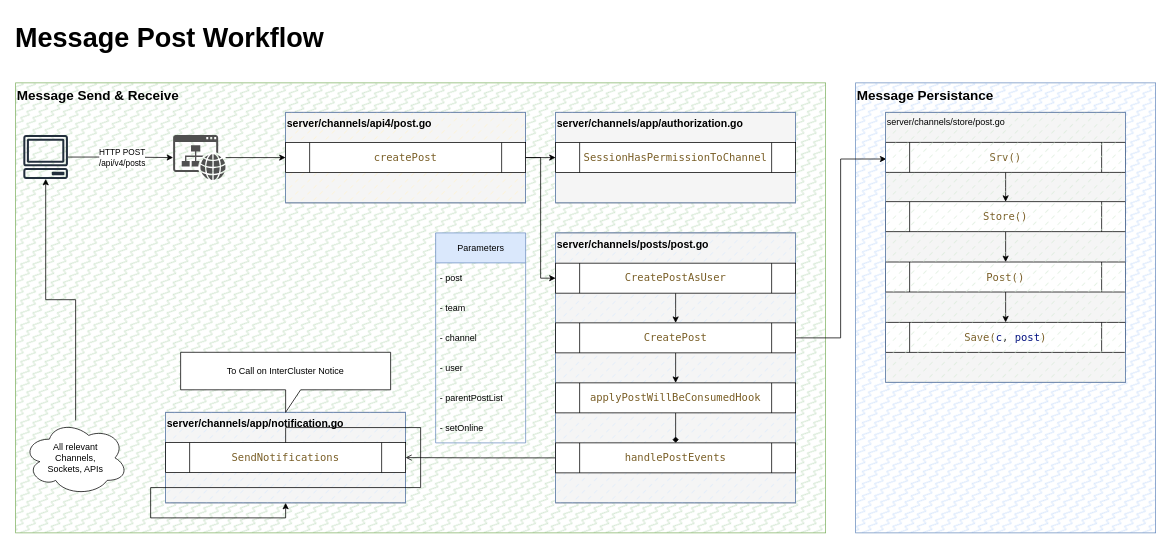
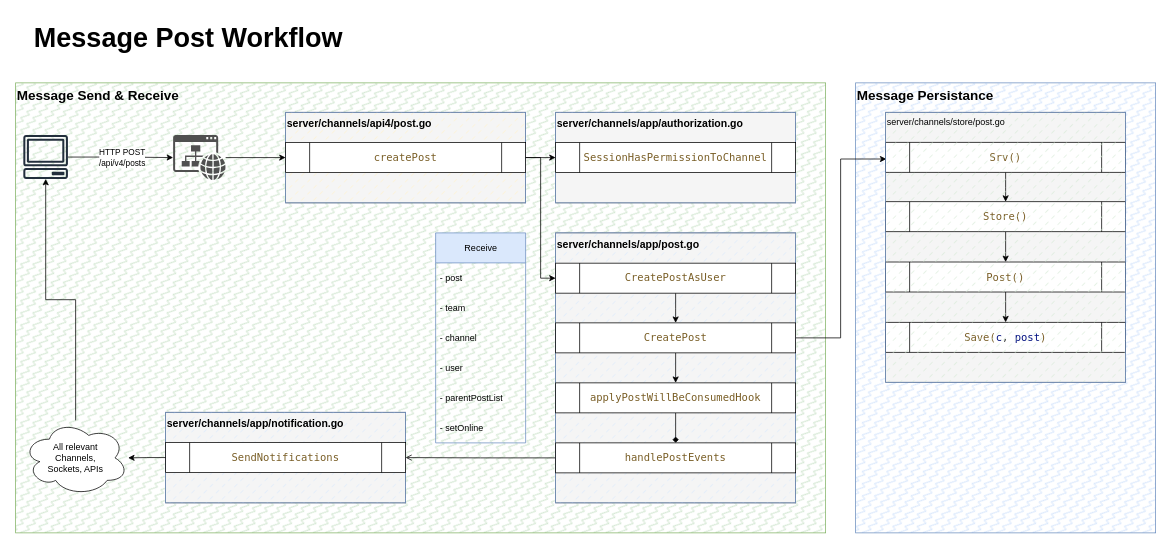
  <mxCell id="0" />
  <mxCell id="1" parent="0" />
  <mxCell id="2" value="Message Persistance" style="rounded=0;whiteSpace=wrap;html=1;fillColor=#dae8fc;strokeColor=#6c8ebf;fillStyle=zigzag-line;fontSize=18;fontStyle=1;verticalAlign=top;align=left;" vertex="1" parent="1"><mxGeometry x="1140" y="110" width="400" height="600" as="geometry" /></mxCell>
  <mxCell id="3" value="&lt;font style=&quot;font-size: 18px;&quot;&gt;&lt;b&gt;Message Send &amp;amp; Receive&lt;/b&gt;&lt;/font&gt;" style="rounded=0;whiteSpace=wrap;html=1;fillColor=#d5e8d4;strokeColor=#82b366;fillStyle=zigzag-line;align=left;verticalAlign=top;" vertex="1" parent="1"><mxGeometry x="20" y="110" width="1080" height="600" as="geometry" /></mxCell>
  <mxCell id="4" value="" style="edgeStyle=orthogonalEdgeStyle;rounded=0;orthogonalLoop=1;jettySize=auto;html=1;" edge="1" parent="1" source="6" target="8"><mxGeometry relative="1" as="geometry" /></mxCell>
  <mxCell id="5" value="HTTP POST&lt;div&gt;/api/v4/posts&lt;/div&gt;" style="edgeLabel;html=1;align=center;verticalAlign=middle;resizable=0;points=[];" vertex="1" connectable="0" parent="4"><mxGeometry x="0.025" relative="1" as="geometry"><mxPoint as="offset" /></mxGeometry></mxCell>
  <mxCell id="6" value="" style="sketch=0;outlineConnect=0;fontColor=#232F3E;gradientColor=none;fillColor=#232F3D;strokeColor=none;dashed=0;verticalLabelPosition=bottom;verticalAlign=top;align=center;html=1;fontSize=12;fontStyle=0;aspect=fixed;pointerEvents=1;shape=mxgraph.aws4.client;" vertex="1" parent="1"><mxGeometry x="30" y="179.61" width="60" height="58.46" as="geometry" /></mxCell>
  <mxCell id="7" value="" style="edgeStyle=orthogonalEdgeStyle;rounded=0;orthogonalLoop=1;jettySize=auto;html=1;" edge="1" parent="1" source="8" target="20"><mxGeometry relative="1" as="geometry" /></mxCell>
  <mxCell id="8" value="" style="sketch=0;pointerEvents=1;shadow=0;dashed=0;html=1;strokeColor=none;fillColor=#505050;labelPosition=center;verticalLabelPosition=bottom;verticalAlign=top;outlineConnect=0;align=center;shape=mxgraph.office.concepts.website;" vertex="1" parent="1"><mxGeometry x="230" y="179.61" width="70" height="60" as="geometry" /></mxCell>
  <mxCell id="9" style="edgeStyle=orthogonalEdgeStyle;rounded=0;orthogonalLoop=1;jettySize=auto;html=1;exitX=0.5;exitY=1;exitDx=0;exitDy=0;verticalAlign=middle;" edge="1" parent="1"><mxGeometry relative="1" as="geometry"><mxPoint x="420" y="250" as="sourcePoint" /><mxPoint x="420" y="250" as="targetPoint" /></mxGeometry></mxCell>
- <mxCell id="10" value="Message Post Workflow" style="text;html=1;align=center;verticalAlign=middle;resizable=0;points=[];autosize=1;strokeColor=none;fillColor=none;fontSize=36;fontStyle=1" vertex="1" parent="1"><mxGeometry x="20" y="20" width="410" height="60" as="geometry" /></mxCell>
- <mxCell id="11" value="Parameters" style="swimlane;fontStyle=0;childLayout=stackLayout;horizontal=1;startSize=40;fillColor=#dae8fc;horizontalStack=0;resizeParent=1;resizeParentMax=0;resizeLast=0;collapsible=1;marginBottom=0;html=1;strokeColor=#6c8ebf;" vertex="1" parent="1"><mxGeometry x="580" y="310" width="120" height="280" as="geometry"><mxRectangle x="600" y="720" width="120" height="40" as="alternateBounds" /></mxGeometry></mxCell>
+ <mxCell id="10" value="Message Post Workflow" style="text;html=1;align=center;verticalAlign=middle;resizable=0;points=[];autosize=1;strokeColor=none;fillColor=none;fontSize=36;fontStyle=1" vertex="1" parent="1"><mxGeometry x="45" y="20" width="410" height="60" as="geometry" /></mxCell>
+ <mxCell id="11" value="Receive" style="swimlane;fontStyle=0;childLayout=stackLayout;horizontal=1;startSize=40;fillColor=#dae8fc;horizontalStack=0;resizeParent=1;resizeParentMax=0;resizeLast=0;collapsible=1;marginBottom=0;html=1;strokeColor=#6c8ebf;" vertex="1" parent="1"><mxGeometry x="580" y="310" width="120" height="280" as="geometry"><mxRectangle x="600" y="720" width="120" height="40" as="alternateBounds" /></mxGeometry></mxCell>
  <mxCell id="12" value="- post" style="text;align=left;verticalAlign=middle;spacingLeft=4;spacingRight=4;overflow=hidden;rotatable=0;points=[[0,0.5],[1,0.5]];portConstraint=eastwest;whiteSpace=wrap;html=1;" vertex="1" parent="11"><mxGeometry y="40" width="120" height="40" as="geometry" /></mxCell>
  <mxCell id="13" value="- team" style="text;align=left;verticalAlign=middle;spacingLeft=4;spacingRight=4;overflow=hidden;rotatable=0;points=[[0,0.5],[1,0.5]];portConstraint=eastwest;whiteSpace=wrap;html=1;" vertex="1" parent="11"><mxGeometry y="80" width="120" height="40" as="geometry" /></mxCell>
  <mxCell id="14" value="- channel" style="text;align=left;verticalAlign=middle;spacingLeft=4;spacingRight=4;overflow=hidden;rotatable=0;points=[[0,0.5],[1,0.5]];portConstraint=eastwest;whiteSpace=wrap;html=1;" vertex="1" parent="11"><mxGeometry y="120" width="120" height="40" as="geometry" /></mxCell>
  <mxCell id="15" value="- user" style="text;align=left;verticalAlign=middle;spacingLeft=4;spacingRight=4;overflow=hidden;rotatable=0;points=[[0,0.5],[1,0.5]];portConstraint=eastwest;whiteSpace=wrap;html=1;" vertex="1" parent="11"><mxGeometry y="160" width="120" height="40" as="geometry" /></mxCell>
  <mxCell id="16" value="- parentPostList" style="text;align=left;verticalAlign=middle;spacingLeft=4;spacingRight=4;overflow=hidden;rotatable=0;points=[[0,0.5],[1,0.5]];portConstraint=eastwest;whiteSpace=wrap;html=1;" vertex="1" parent="11"><mxGeometry y="200" width="120" height="40" as="geometry" /></mxCell>
  <mxCell id="17" value="- setOnline" style="text;align=left;verticalAlign=middle;spacingLeft=4;spacingRight=4;overflow=hidden;rotatable=0;points=[[0,0.5],[1,0.5]];portConstraint=eastwest;whiteSpace=wrap;html=1;" vertex="1" parent="11"><mxGeometry y="240" width="120" height="40" as="geometry" /></mxCell>
  <mxCell id="18" value="" style="group;fillColor=#f5f5f5;fontColor=#333333;strokeColor=#666666;" vertex="1" connectable="0" parent="1"><mxGeometry x="380" y="149.23" width="320" height="120.77" as="geometry" /></mxCell>
  <mxCell id="19" value="&lt;span style=&quot;text-wrap: nowrap;&quot;&gt;&lt;font style=&quot;font-size: 14px;&quot;&gt;&lt;b&gt;server/channels/api4/post.go&lt;/b&gt;&lt;/font&gt;&lt;/span&gt;" style="whiteSpace=wrap;html=1;fillStyle=dashed;fillColor=#fff2cc;strokeColor=#6c8ebf;verticalAlign=top;align=left;" vertex="1" parent="18"><mxGeometry width="320" height="120.77" as="geometry" /></mxCell>
  <mxCell id="20" value="&lt;span style=&quot;color: rgb(121, 94, 38); font-family: &amp;quot;Droid Sans Mono&amp;quot;, &amp;quot;monospace&amp;quot;, monospace; font-size: 14px; text-align: left; white-space: pre; background-color: rgb(255, 255, 255);&quot;&gt;createPost&lt;/span&gt;" style="shape=process;whiteSpace=wrap;html=1;backgroundOutline=1;" vertex="1" parent="18"><mxGeometry y="40.39" width="320" height="40.0" as="geometry" /></mxCell>
  <mxCell id="21" value="" style="group;fillColor=#f5f5f5;fontColor=#333333;strokeColor=#666666;" vertex="1" connectable="0" parent="1"><mxGeometry x="740" y="149.23" width="320" height="120.77" as="geometry" /></mxCell>
  <mxCell id="22" value="&lt;span style=&quot;text-align: center; text-wrap: nowrap;&quot;&gt;&lt;b&gt;&lt;font style=&quot;font-size: 14px;&quot;&gt;server/channels/app/authorization.go&lt;/font&gt;&lt;/b&gt;&lt;/span&gt;" style="whiteSpace=wrap;html=1;fillStyle=dashed;fillColor=#f5f5f5;strokeColor=#6c8ebf;verticalAlign=top;align=left;" vertex="1" parent="21"><mxGeometry width="320" height="120.77" as="geometry" /></mxCell>
  <mxCell id="23" value="&lt;span style=&quot;color: rgb(121, 94, 38); font-family: &amp;quot;Droid Sans Mono&amp;quot;, &amp;quot;monospace&amp;quot;, monospace; font-size: 14px; text-align: left; white-space: pre; background-color: rgb(255, 255, 255);&quot;&gt;SessionHasPermissionToChannel&lt;/span&gt;" style="shape=process;whiteSpace=wrap;html=1;backgroundOutline=1;" vertex="1" parent="21"><mxGeometry y="40.39" width="320" height="40" as="geometry" /></mxCell>
  <mxCell id="24" value="" style="edgeStyle=orthogonalEdgeStyle;rounded=0;orthogonalLoop=1;jettySize=auto;html=1;" edge="1" parent="1" source="20" target="23"><mxGeometry relative="1" as="geometry" /></mxCell>
  <mxCell id="25" value="" style="edgeStyle=orthogonalEdgeStyle;rounded=0;orthogonalLoop=1;jettySize=auto;html=1;entryX=0.003;entryY=0.173;entryDx=0;entryDy=0;entryPerimeter=0;" edge="1" parent="1" source="40" target="52"><mxGeometry relative="1" as="geometry" /></mxCell>
  <mxCell id="26" style="edgeStyle=orthogonalEdgeStyle;rounded=0;orthogonalLoop=1;jettySize=auto;html=1;entryX=1;entryY=0.5;entryDx=0;entryDy=0;endArrow=open;" edge="1" parent="1" source="43" target="30"><mxGeometry relative="1" as="geometry" /></mxCell>
  <mxCell id="27" style="edgeStyle=orthogonalEdgeStyle;rounded=0;orthogonalLoop=1;jettySize=auto;html=1;entryX=0;entryY=0.5;entryDx=0;entryDy=0;" edge="1" parent="1" source="20" target="38"><mxGeometry relative="1" as="geometry" /></mxCell>
  <mxCell id="28" value="" style="group;fillColor=#f5f5f5;fontColor=#333333;strokeColor=#666666;" vertex="1" connectable="0" parent="1"><mxGeometry x="220" y="549.23" width="320" height="120.77" as="geometry" /></mxCell>
  <mxCell id="29" value="&lt;span style=&quot;text-align: center; text-wrap: nowrap;&quot;&gt;&lt;font style=&quot;font-size: 14px;&quot;&gt;&lt;b&gt;server/channels/app/notification.go&lt;/b&gt;&lt;/font&gt;&lt;/span&gt;" style="whiteSpace=wrap;html=1;fillStyle=dashed;fillColor=#dae8fc;strokeColor=#6c8ebf;verticalAlign=top;align=left;" vertex="1" parent="28"><mxGeometry width="320" height="120.77" as="geometry" /></mxCell>
  <mxCell id="30" value="&lt;div style=&quot;color: rgb(59, 59, 59); background-color: rgb(255, 255, 255); font-family: &amp;quot;Droid Sans Mono&amp;quot;, &amp;quot;monospace&amp;quot;, monospace; font-size: 14px; line-height: 19px; white-space: pre;&quot;&gt;&lt;span style=&quot;color: #795e26;&quot;&gt;SendNotifications&lt;/span&gt;&lt;/div&gt;" style="shape=process;whiteSpace=wrap;html=1;backgroundOutline=1;" vertex="1" parent="28"><mxGeometry y="40.39" width="320" height="40" as="geometry" /></mxCell>
  <mxCell id="31" style="edgeStyle=orthogonalEdgeStyle;rounded=0;orthogonalLoop=1;jettySize=auto;html=1;" edge="1" parent="1" source="32" target="6"><mxGeometry relative="1" as="geometry" /></mxCell>
  <mxCell id="32" value="All relevant&lt;br&gt;Channels, &lt;br&gt;Sockets, APIs" style="ellipse;shape=cloud;whiteSpace=wrap;html=1;" vertex="1" parent="1"><mxGeometry x="30" y="560" width="140" height="100" as="geometry" /></mxCell>
- <mxCell id="33" value="" style="edgeStyle=orthogonalEdgeStyle;rounded=0;orthogonalLoop=1;jettySize=auto;html=1;" edge="1" parent="1" source="30" target="29"><mxGeometry relative="1" as="geometry" /></mxCell>
- <mxCell id="34" value="To Call on InterCluster Notice" style="shape=callout;whiteSpace=wrap;html=1;perimeter=calloutPerimeter;" vertex="1" parent="1"><mxGeometry x="240" y="469.23" width="280" height="80" as="geometry" /></mxCell>
+ <mxCell id="33" value="" style="edgeStyle=orthogonalEdgeStyle;rounded=0;orthogonalLoop=1;jettySize=auto;html=1;" edge="1" parent="1" source="30" target="32"><mxGeometry relative="1" as="geometry" /></mxCell>
  <mxCell id="35" value="" style="group;fillColor=#f5f5f5;fontColor=#333333;strokeColor=#666666;" vertex="1" connectable="0" parent="1"><mxGeometry x="740" y="310" width="320" height="360" as="geometry" /></mxCell>
- <mxCell id="36" value="&lt;span style=&quot;text-align: center; text-wrap: nowrap;&quot;&gt;&lt;font style=&quot;font-size: 14px;&quot;&gt;&lt;b&gt;server/channels/posts/post.go&lt;/b&gt;&lt;/font&gt;&lt;/span&gt;" style="whiteSpace=wrap;html=1;fillStyle=dashed;fillColor=#dae8fc;strokeColor=#6c8ebf;verticalAlign=top;align=left;" vertex="1" parent="35"><mxGeometry width="320" height="360" as="geometry" /></mxCell>
+ <mxCell id="36" value="&lt;span style=&quot;text-align: center; text-wrap: nowrap;&quot;&gt;&lt;font style=&quot;font-size: 14px;&quot;&gt;&lt;b&gt;server/channels/app/post.go&lt;/b&gt;&lt;/font&gt;&lt;/span&gt;" style="whiteSpace=wrap;html=1;fillStyle=dashed;fillColor=#dae8fc;strokeColor=#6c8ebf;verticalAlign=top;align=left;" vertex="1" parent="35"><mxGeometry width="320" height="360" as="geometry" /></mxCell>
  <mxCell id="37" style="edgeStyle=orthogonalEdgeStyle;rounded=0;orthogonalLoop=1;jettySize=auto;html=1;entryX=0.5;entryY=0;entryDx=0;entryDy=0;" edge="1" parent="35" source="38" target="40"><mxGeometry relative="1" as="geometry" /></mxCell>
  <mxCell id="38" value="&lt;span style=&quot;color: rgb(121, 94, 38); font-family: &amp;quot;Droid Sans Mono&amp;quot;, &amp;quot;monospace&amp;quot;, monospace; font-size: 14px; text-align: left; white-space: pre; background-color: rgb(255, 255, 255);&quot;&gt;CreatePostAsUser&lt;/span&gt;" style="shape=process;whiteSpace=wrap;html=1;backgroundOutline=1;" vertex="1" parent="35"><mxGeometry y="40.39" width="320" height="40" as="geometry" /></mxCell>
  <mxCell id="39" style="edgeStyle=orthogonalEdgeStyle;rounded=0;orthogonalLoop=1;jettySize=auto;html=1;entryX=0.5;entryY=0;entryDx=0;entryDy=0;" edge="1" parent="35" source="40" target="42"><mxGeometry relative="1" as="geometry" /></mxCell>
  <mxCell id="40" value="&lt;span style=&quot;color: rgb(121, 94, 38); font-family: &amp;quot;Droid Sans Mono&amp;quot;, &amp;quot;monospace&amp;quot;, monospace; font-size: 14px; text-align: left; white-space: pre; background-color: rgb(255, 255, 255);&quot;&gt;CreatePost&lt;/span&gt;" style="shape=process;whiteSpace=wrap;html=1;backgroundOutline=1;" vertex="1" parent="35"><mxGeometry y="120" width="320" height="40" as="geometry" /></mxCell>
  <mxCell id="41" style="edgeStyle=orthogonalEdgeStyle;rounded=0;orthogonalLoop=1;jettySize=auto;html=1;entryX=0.5;entryY=0;entryDx=0;entryDy=0;endArrow=diamond;" edge="1" parent="35" source="42" target="43"><mxGeometry relative="1" as="geometry" /></mxCell>
  <mxCell id="42" value="&lt;span style=&quot;color: rgb(121, 94, 38); font-family: &amp;quot;Droid Sans Mono&amp;quot;, &amp;quot;monospace&amp;quot;, monospace; font-size: 14px; text-align: left; white-space: pre; background-color: rgb(255, 255, 255);&quot;&gt;applyPostWillBeConsumedHook&lt;/span&gt;" style="shape=process;whiteSpace=wrap;html=1;backgroundOutline=1;" vertex="1" parent="35"><mxGeometry y="200" width="320" height="40" as="geometry" /></mxCell>
  <mxCell id="43" value="&lt;span style=&quot;color: rgb(121, 94, 38); font-family: &amp;quot;Droid Sans Mono&amp;quot;, &amp;quot;monospace&amp;quot;, monospace; font-size: 14px; text-align: left; white-space: pre; background-color: rgb(255, 255, 255);&quot;&gt;handlePostEvents&lt;/span&gt;" style="shape=process;whiteSpace=wrap;html=1;backgroundOutline=1;" vertex="1" parent="35"><mxGeometry y="280" width="320" height="40" as="geometry" /></mxCell>
  <mxCell id="44" value="" style="group;fillColor=#f5f5f5;fontColor=#333333;strokeColor=#666666;" vertex="1" connectable="0" parent="1"><mxGeometry x="1180" y="149.23" width="320" height="360" as="geometry" /></mxCell>
  <mxCell id="45" value="" style="edgeStyle=orthogonalEdgeStyle;rounded=0;orthogonalLoop=1;jettySize=auto;html=1;" edge="1" parent="44" source="51" target="46"><mxGeometry relative="1" as="geometry" /></mxCell>
  <mxCell id="46" value="&lt;span style=&quot;color: rgb(121, 94, 38); font-family: &amp;quot;Droid Sans Mono&amp;quot;, &amp;quot;monospace&amp;quot;, monospace; font-size: 14px; text-align: left; white-space: pre; background-color: rgb(255, 255, 255);&quot;&gt;Save(&lt;/span&gt;&lt;span style=&quot;font-family: &amp;quot;Droid Sans Mono&amp;quot;, &amp;quot;monospace&amp;quot;, monospace; font-size: 14px; white-space: pre; color: rgb(0, 16, 128);&quot;&gt;c&lt;/span&gt;&lt;span style=&quot;background-color: rgb(255, 255, 255); color: rgb(59, 59, 59); font-family: &amp;quot;Droid Sans Mono&amp;quot;, &amp;quot;monospace&amp;quot;, monospace; font-size: 14px; white-space: pre;&quot;&gt;, &lt;/span&gt;&lt;span style=&quot;font-family: &amp;quot;Droid Sans Mono&amp;quot;, &amp;quot;monospace&amp;quot;, monospace; font-size: 14px; white-space: pre; color: rgb(0, 16, 128);&quot;&gt;post&lt;/span&gt;&lt;span style=&quot;background-color: rgb(255, 255, 255); color: rgb(121, 94, 38); font-family: &amp;quot;Droid Sans Mono&amp;quot;, &amp;quot;monospace&amp;quot;, monospace; font-size: 14px; text-align: left; white-space: pre;&quot;&gt;)&lt;/span&gt;" style="shape=process;whiteSpace=wrap;html=1;backgroundOutline=1;" vertex="1" parent="44"><mxGeometry y="280" width="320" height="40" as="geometry" /></mxCell>
  <mxCell id="47" value="" style="edgeStyle=orthogonalEdgeStyle;rounded=0;orthogonalLoop=1;jettySize=auto;html=1;" edge="1" parent="44" source="48" target="50"><mxGeometry relative="1" as="geometry" /></mxCell>
  <mxCell id="48" value="&lt;span style=&quot;color: rgb(121, 94, 38); font-family: &amp;quot;Droid Sans Mono&amp;quot;, &amp;quot;monospace&amp;quot;, monospace; font-size: 14px; text-align: left; white-space: pre; background-color: rgb(255, 255, 255);&quot;&gt;Srv()&lt;/span&gt;" style="shape=process;whiteSpace=wrap;html=1;backgroundOutline=1;" vertex="1" parent="44"><mxGeometry y="40" width="320" height="40" as="geometry" /></mxCell>
  <mxCell id="49" value="" style="edgeStyle=orthogonalEdgeStyle;rounded=0;orthogonalLoop=1;jettySize=auto;html=1;" edge="1" parent="44" source="50" target="51"><mxGeometry relative="1" as="geometry" /></mxCell>
  <mxCell id="50" value="&lt;span style=&quot;color: rgb(121, 94, 38); font-family: &amp;quot;Droid Sans Mono&amp;quot;, &amp;quot;monospace&amp;quot;, monospace; font-size: 14px; text-align: left; white-space: pre; background-color: rgb(255, 255, 255);&quot;&gt;Store()&lt;/span&gt;" style="shape=process;whiteSpace=wrap;html=1;backgroundOutline=1;" vertex="1" parent="44"><mxGeometry y="119.23" width="320" height="40" as="geometry" /></mxCell>
  <mxCell id="51" value="&lt;span style=&quot;color: rgb(121, 94, 38); font-family: &amp;quot;Droid Sans Mono&amp;quot;, &amp;quot;monospace&amp;quot;, monospace; font-size: 14px; text-align: left; white-space: pre; background-color: rgb(255, 255, 255);&quot;&gt;Post()&lt;/span&gt;" style="shape=process;whiteSpace=wrap;html=1;backgroundOutline=1;" vertex="1" parent="44"><mxGeometry y="199.61" width="320" height="40" as="geometry" /></mxCell>
  <mxCell id="52" value="&lt;span style=&quot;text-align: center; text-wrap: nowrap;&quot;&gt;server/channels/store/post.go&lt;/span&gt;" style="whiteSpace=wrap;html=1;fillStyle=dashed;fillColor=#d5e8d4;strokeColor=#6c8ebf;verticalAlign=top;align=left;" vertex="1" parent="44"><mxGeometry width="320" height="360" as="geometry" /></mxCell>
